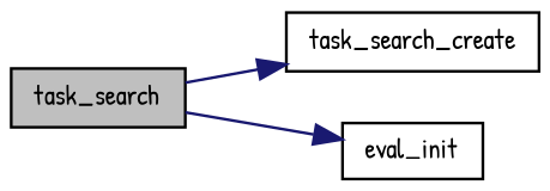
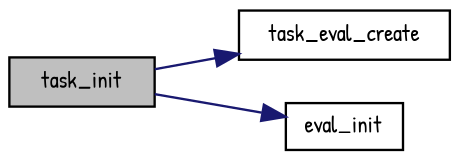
  digraph {
    fontname="Patrick Hand"
    rankdir=LR
    node [color=black fontname="Patrick Hand" fontsize=10 shape=record]
    edge [color=midnightblue fontname="Patrick Hand" fontsize=10 labelfontname=FreeSans labelfontsize=10 style=solid]
-   n1 [fillcolor=grey75 fontcolor=black height=0.2 label=task_search style=filled width=0.4]
-   n2 [height=0.2 label=task_search_create width=0.4]
+   n1 [fillcolor=grey75 fontcolor=black height=0.2 label=task_init style=filled width=0.4]
+   n2 [height=0.2 label=task_eval_create width=0.4]
    n3 [height=0.2 label=eval_init width=0.4]
    n1 -> n2
    n1 -> n3
  }
